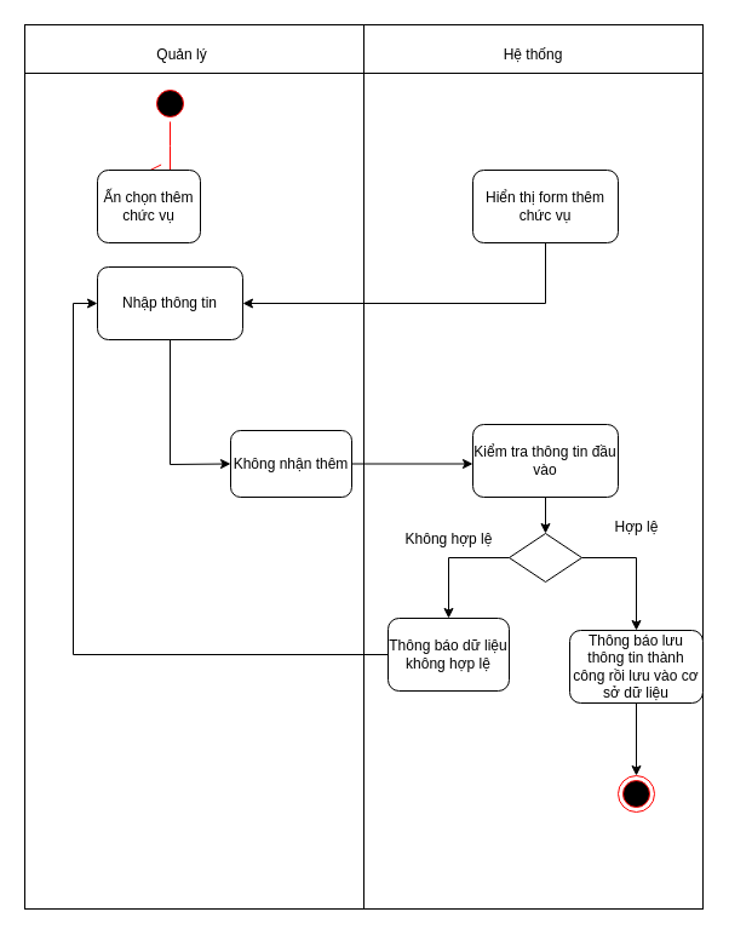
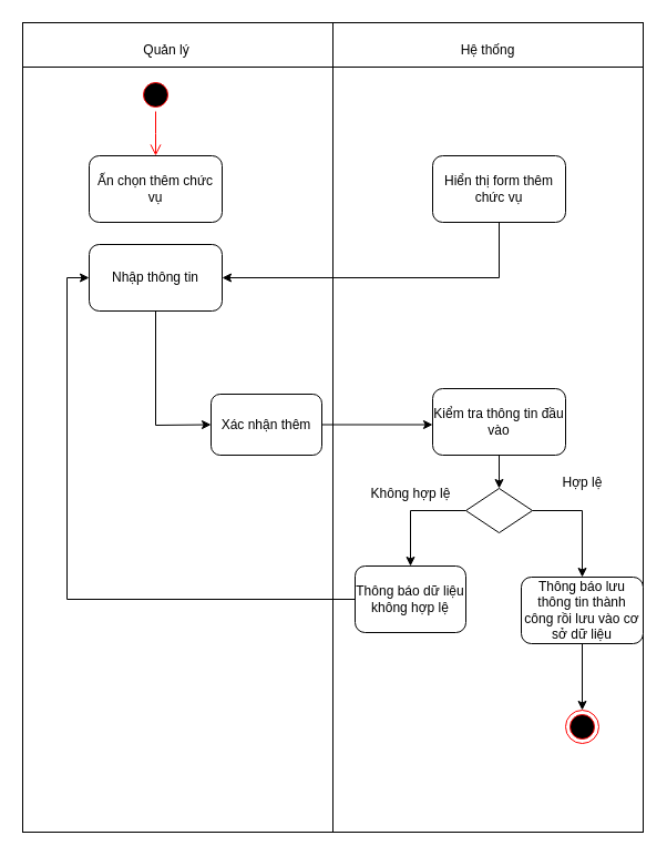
  <mxCell id="0" />
  <mxCell id="1" parent="0" />
  <mxCell id="2" value="" style="shape=internalStorage;whiteSpace=wrap;html=1;backgroundOutline=1;dx=280;dy=40;" parent="1" vertex="1"><mxGeometry x="20" y="20" width="560" height="730" as="geometry" /></mxCell>
  <mxCell id="3" value="Quản lý" style="text;html=1;align=center;verticalAlign=middle;whiteSpace=wrap;rounded=0;" parent="1" vertex="1"><mxGeometry x="120" y="30" width="60" height="30" as="geometry" /></mxCell>
  <mxCell id="4" value="Hệ thống" style="text;html=1;align=center;verticalAlign=middle;whiteSpace=wrap;rounded=0;" parent="1" vertex="1"><mxGeometry x="410" y="30" width="60" height="30" as="geometry" /></mxCell>
  <mxCell id="5" value="" style="ellipse;html=1;shape=startState;fillColor=#000000;strokeColor=#ff0000;" parent="1" vertex="1"><mxGeometry x="125" y="70" width="30" height="30" as="geometry" /></mxCell>
  <mxCell id="6" value="" style="edgeStyle=orthogonalEdgeStyle;html=1;verticalAlign=bottom;endArrow=open;endSize=8;strokeColor=#ff0000;rounded=0;entryX=0.5;entryY=0;entryDx=0;entryDy=0;" parent="1" source="5" target="7" edge="1"><mxGeometry relative="1" as="geometry"><mxPoint x="180" y="140" as="targetPoint" /><Array as="points"><mxPoint x="140" y="120" /><mxPoint x="140" y="120" /></Array></mxGeometry></mxCell>
- <mxCell id="7" value="Ấn chọn thêm chức vụ" style="rounded=1;whiteSpace=wrap;html=1;" parent="1" vertex="1"><mxGeometry x="80" y="140" width="85" height="60" as="geometry" /></mxCell>
+ <mxCell id="7" value="Ấn chọn thêm chức vụ" style="rounded=1;whiteSpace=wrap;html=1;" parent="1" vertex="1"><mxGeometry x="80" y="140" width="120" height="60" as="geometry" /></mxCell>
  <mxCell id="8" value="Hiển thị form thêm chức vụ" style="rounded=1;whiteSpace=wrap;html=1;" parent="1" vertex="1"><mxGeometry x="390" y="140" width="120" height="60" as="geometry" /></mxCell>
  <mxCell id="9" value="Nhập thông tin" style="rounded=1;whiteSpace=wrap;html=1;" parent="1" vertex="1"><mxGeometry x="80" y="220" width="120" height="60" as="geometry" /></mxCell>
  <mxCell id="10" value="" style="endArrow=classic;html=1;rounded=0;exitX=0.5;exitY=1;exitDx=0;exitDy=0;entryX=1;entryY=0.5;entryDx=0;entryDy=0;" parent="1" source="8" target="9" edge="1"><mxGeometry width="50" height="50" relative="1" as="geometry"><mxPoint x="330" y="300" as="sourcePoint" /><mxPoint x="380" y="250" as="targetPoint" /><Array as="points"><mxPoint x="450" y="250" /></Array></mxGeometry></mxCell>
- <mxCell id="11" value="Không nhận thêm" style="rounded=1;whiteSpace=wrap;html=1;" parent="1" vertex="1"><mxGeometry x="190" y="355" width="100" height="55" as="geometry" /></mxCell>
+ <mxCell id="11" value="Xác nhận thêm" style="rounded=1;whiteSpace=wrap;html=1;" parent="1" vertex="1"><mxGeometry x="190" y="355" width="100" height="55" as="geometry" /></mxCell>
  <mxCell id="12" value="" style="endArrow=classic;html=1;rounded=0;exitX=0.5;exitY=1;exitDx=0;exitDy=0;entryX=0;entryY=0.5;entryDx=0;entryDy=0;" parent="1" source="9" target="11" edge="1"><mxGeometry width="50" height="50" relative="1" as="geometry"><mxPoint x="330" y="530" as="sourcePoint" /><mxPoint x="380" y="480" as="targetPoint" /><Array as="points"><mxPoint x="140" y="383" /></Array></mxGeometry></mxCell>
  <mxCell id="13" value="" style="endArrow=classic;html=1;rounded=0;exitX=1;exitY=0.5;exitDx=0;exitDy=0;" parent="1" source="11" edge="1"><mxGeometry width="50" height="50" relative="1" as="geometry"><mxPoint x="330" y="530" as="sourcePoint" /><mxPoint x="390" y="382.5" as="targetPoint" /></mxGeometry></mxCell>
  <mxCell id="14" value="Kiểm tra thông tin đầu vào" style="rounded=1;whiteSpace=wrap;html=1;" parent="1" vertex="1"><mxGeometry x="390" y="350" width="120" height="60" as="geometry" /></mxCell>
  <mxCell id="15" value="" style="endArrow=classic;html=1;rounded=0;exitX=0.5;exitY=1;exitDx=0;exitDy=0;" parent="1" source="14" target="16" edge="1"><mxGeometry width="50" height="50" relative="1" as="geometry"><mxPoint x="330" y="530" as="sourcePoint" /><mxPoint x="380" y="480" as="targetPoint" /></mxGeometry></mxCell>
  <mxCell id="16" value="" style="rhombus;whiteSpace=wrap;html=1;" parent="1" vertex="1"><mxGeometry x="420" y="440" width="60" height="40" as="geometry" /></mxCell>
  <mxCell id="17" value="" style="endArrow=classic;html=1;rounded=0;exitX=0;exitY=0.5;exitDx=0;exitDy=0;" parent="1" source="16" target="19" edge="1"><mxGeometry width="50" height="50" relative="1" as="geometry"><mxPoint x="330" y="620" as="sourcePoint" /><mxPoint x="380" y="570" as="targetPoint" /><Array as="points"><mxPoint x="370" y="460" /></Array></mxGeometry></mxCell>
  <mxCell id="18" style="edgeStyle=orthogonalEdgeStyle;rounded=0;orthogonalLoop=1;jettySize=auto;html=1;entryX=0;entryY=0.5;entryDx=0;entryDy=0;" parent="1" source="19" target="9" edge="1"><mxGeometry relative="1" as="geometry" /></mxCell>
  <mxCell id="19" value="Thông báo dữ liệu không hợp lệ" style="rounded=1;whiteSpace=wrap;html=1;" parent="1" vertex="1"><mxGeometry x="320" y="510" width="100" height="60" as="geometry" /></mxCell>
  <mxCell id="20" value="" style="endArrow=classic;html=1;rounded=0;exitX=1;exitY=0.5;exitDx=0;exitDy=0;" parent="1" source="16" target="21" edge="1"><mxGeometry width="50" height="50" relative="1" as="geometry"><mxPoint x="330" y="520" as="sourcePoint" /><mxPoint x="380" y="470" as="targetPoint" /><Array as="points"><mxPoint x="525" y="460" /></Array></mxGeometry></mxCell>
  <mxCell id="21" value="Thông báo lưu thông tin thành công rồi lưu vào cơ sở dữ liệu" style="rounded=1;whiteSpace=wrap;html=1;" parent="1" vertex="1"><mxGeometry x="470" y="520" width="110" height="60" as="geometry" /></mxCell>
  <mxCell id="22" value="" style="ellipse;html=1;shape=endState;fillColor=#000000;strokeColor=#ff0000;" parent="1" vertex="1"><mxGeometry x="510" y="640" width="30" height="30" as="geometry" /></mxCell>
  <mxCell id="23" value="" style="endArrow=classic;html=1;rounded=0;exitX=0.5;exitY=1;exitDx=0;exitDy=0;entryX=0.5;entryY=0;entryDx=0;entryDy=0;" parent="1" source="21" target="22" edge="1"><mxGeometry width="50" height="50" relative="1" as="geometry"><mxPoint x="330" y="520" as="sourcePoint" /><mxPoint x="380" y="470" as="targetPoint" /></mxGeometry></mxCell>
  <mxCell id="24" value="Không hợp lệ" style="text;html=1;align=center;verticalAlign=middle;resizable=0;points=[];autosize=1;strokeColor=none;fillColor=none;" parent="1" vertex="1"><mxGeometry x="320" y="430" width="100" height="30" as="geometry" /></mxCell>
  <mxCell id="25" value="Hợp lệ" style="text;html=1;align=center;verticalAlign=middle;resizable=0;points=[];autosize=1;strokeColor=none;fillColor=none;" parent="1" vertex="1"><mxGeometry x="495" y="420" width="60" height="30" as="geometry" /></mxCell>
